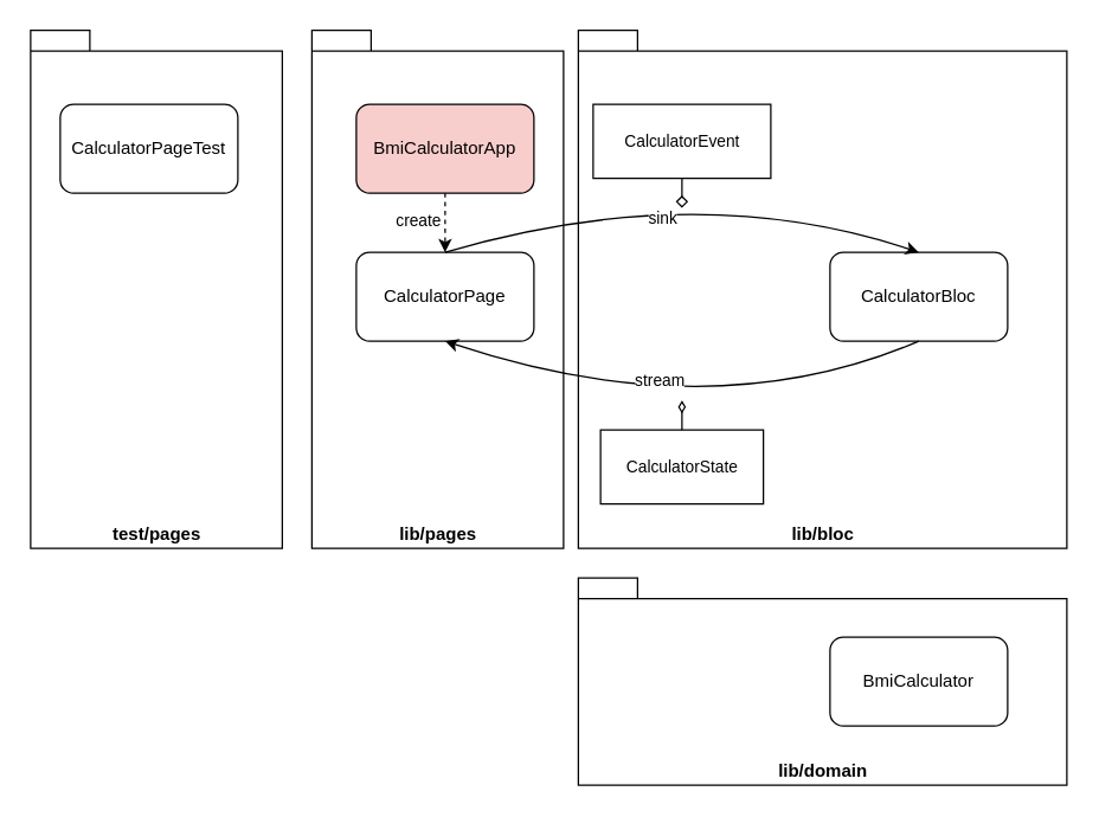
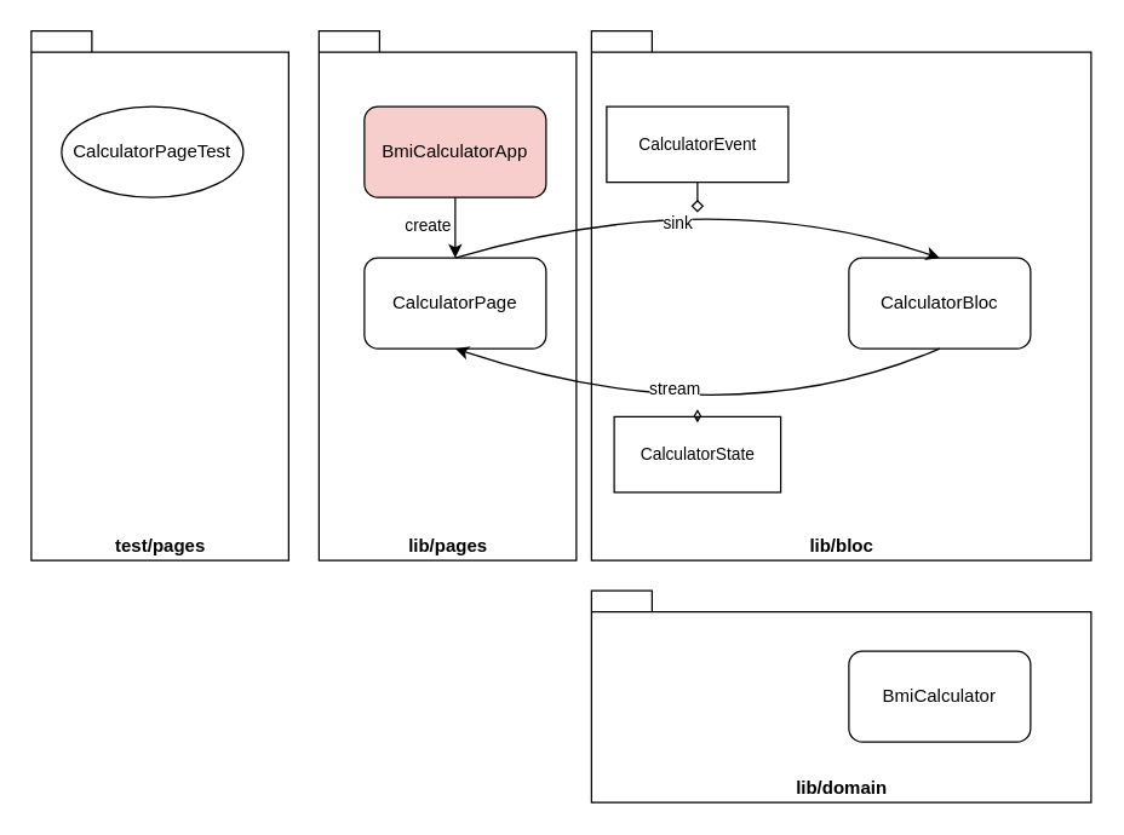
  <mxCell id="0" />
  <mxCell id="1" parent="0" />
  <mxCell id="2" value="lib/pages" style="shape=folder;fontStyle=1;spacingTop=10;tabWidth=40;tabHeight=14;tabPosition=left;html=1;verticalAlign=bottom;" vertex="1" parent="1"><mxGeometry x="210" y="20" width="170" height="350" as="geometry" /></mxCell>
  <mxCell id="3" value="lib/bloc" style="shape=folder;fontStyle=1;spacingTop=10;tabWidth=40;tabHeight=14;tabPosition=left;html=1;verticalAlign=bottom;" parent="1" vertex="1"><mxGeometry x="390" y="20" width="330" height="350" as="geometry" /></mxCell>
  <mxCell id="4" value="lib/domain" style="shape=folder;fontStyle=1;spacingTop=10;tabWidth=40;tabHeight=14;tabPosition=left;html=1;verticalAlign=bottom;" parent="1" vertex="1"><mxGeometry x="390" y="390" width="330" height="140" as="geometry" /></mxCell>
  <mxCell id="5" value="CalculatorPage" style="rounded=1;whiteSpace=wrap;html=1;" parent="1" vertex="1"><mxGeometry x="240" y="170" width="120" height="60" as="geometry" /></mxCell>
  <mxCell id="6" value="CalculatorBloc" style="rounded=1;whiteSpace=wrap;html=1;" parent="1" vertex="1"><mxGeometry x="560" y="170" width="120" height="60" as="geometry" /></mxCell>
  <mxCell id="7" value="" style="curved=1;endArrow=classic;html=1;exitX=0.5;exitY=0;exitDx=0;exitDy=0;entryX=0.5;entryY=0;entryDx=0;entryDy=0;" parent="1" source="5" target="6" edge="1"><mxGeometry width="50" height="50" relative="1" as="geometry"><mxPoint x="310" y="110" as="sourcePoint" /><mxPoint x="610" y="120" as="targetPoint" /><Array as="points"><mxPoint x="470" y="120" /></Array></mxGeometry></mxCell>
  <mxCell id="8" value="sink" style="edgeLabel;html=1;align=center;verticalAlign=middle;resizable=0;points=[];" parent="7" vertex="1" connectable="0"><mxGeometry x="-0.124" y="-19" relative="1" as="geometry"><mxPoint as="offset" /></mxGeometry></mxCell>
  <mxCell id="9" value="" style="curved=1;endArrow=classic;html=1;exitX=0.5;exitY=1;exitDx=0;exitDy=0;entryX=0.5;entryY=1;entryDx=0;entryDy=0;" parent="1" source="6" target="5" edge="1"><mxGeometry width="50" height="50" relative="1" as="geometry"><mxPoint x="460" y="350" as="sourcePoint" /><mxPoint x="510" y="300" as="targetPoint" /><Array as="points"><mxPoint x="480" y="290" /></Array></mxGeometry></mxCell>
  <mxCell id="10" value="stream" style="edgeLabel;html=1;align=center;verticalAlign=middle;resizable=0;points=[];" parent="9" vertex="1" connectable="0"><mxGeometry x="0.066" y="-25" relative="1" as="geometry"><mxPoint x="-15" as="offset" /></mxGeometry></mxCell>
  <mxCell id="11" value="BmiCalculator" style="rounded=1;whiteSpace=wrap;html=1;" parent="1" vertex="1"><mxGeometry x="560" y="430" width="120" height="60" as="geometry" /></mxCell>
  <mxCell id="12" value="&lt;span style=&quot;font-size: 11px ; background-color: rgb(255 , 255 , 255)&quot;&gt;CalculatorEvent&lt;/span&gt;" style="html=1;" parent="1" vertex="1"><mxGeometry x="400" y="70" width="120" height="50" as="geometry" /></mxCell>
- <mxCell id="13" value="&lt;span style=&quot;font-size: 11px ; background-color: rgb(255 , 255 , 255)&quot;&gt;CalculatorState&lt;/span&gt;" style="html=1;" parent="1" vertex="1"><mxGeometry x="405" y="290" width="110" height="50" as="geometry" /></mxCell>
+ <mxCell id="13" value="&lt;span style=&quot;font-size: 11px ; background-color: rgb(255 , 255 , 255)&quot;&gt;CalculatorState&lt;/span&gt;" style="html=1;" parent="1" vertex="1"><mxGeometry x="405" y="275" width="110" height="50" as="geometry" /></mxCell>
  <mxCell id="14" value="" style="endArrow=none;endFill=0;endSize=12;html=1;entryX=0.5;entryY=1;entryDx=0;entryDy=0;startArrow=diamond;startFill=0;" parent="1" target="12" edge="1"><mxGeometry width="160" relative="1" as="geometry"><mxPoint x="460" y="140" as="sourcePoint" /><mxPoint x="610" y="140" as="targetPoint" /></mxGeometry></mxCell>
  <mxCell id="15" value="" style="endArrow=none;endFill=0;endSize=12;html=1;entryX=0.5;entryY=0;entryDx=0;entryDy=0;startArrow=diamondThin;startFill=0;" parent="1" target="13" edge="1"><mxGeometry width="160" relative="1" as="geometry"><mxPoint x="460" y="270" as="sourcePoint" /><mxPoint x="455" y="120" as="targetPoint" /></mxGeometry></mxCell>
  <mxCell id="16" value="test/pages" style="shape=folder;fontStyle=1;spacingTop=10;tabWidth=40;tabHeight=14;tabPosition=left;html=1;verticalAlign=bottom;" vertex="1" parent="1"><mxGeometry x="20" y="20" width="170" height="350" as="geometry" /></mxCell>
- <mxCell id="17" value="CalculatorPageTest" style="rounded=1;whiteSpace=wrap;html=1;" vertex="1" parent="1"><mxGeometry x="40" y="70" width="120" height="60" as="geometry" /></mxCell>
+ <mxCell id="17" value="CalculatorPageTest" style="ellipse;whiteSpace=wrap;html=1;" vertex="1" parent="1"><mxGeometry x="40" y="70" width="120" height="60" as="geometry" /></mxCell>
  <mxCell id="18" value="BmiCalculatorApp" style="rounded=1;whiteSpace=wrap;html=1;fillColor=#f8cecc;" vertex="1" parent="1"><mxGeometry x="240" y="70" width="120" height="60" as="geometry" /></mxCell>
- <mxCell id="19" value="" style="curved=1;endArrow=classic;html=1;exitX=0.5;exitY=1;exitDx=0;exitDy=0;dashed=1;" edge="1" parent="1" source="18" target="5"><mxGeometry width="50" height="50" relative="1" as="geometry"><mxPoint x="170" y="110" as="sourcePoint" /><mxPoint x="245" y="110" as="targetPoint" /></mxGeometry></mxCell>
+ <mxCell id="19" value="" style="curved=1;endArrow=classic;html=1;exitX=0.5;exitY=1;exitDx=0;exitDy=0;" edge="1" parent="1" source="18" target="5"><mxGeometry width="50" height="50" relative="1" as="geometry"><mxPoint x="170" y="110" as="sourcePoint" /><mxPoint x="245" y="110" as="targetPoint" /></mxGeometry></mxCell>
  <mxCell id="20" value="create" style="edgeLabel;html=1;align=center;verticalAlign=middle;resizable=0;points=[];" vertex="1" connectable="0" parent="19"><mxGeometry x="-0.124" y="-19" relative="1" as="geometry"><mxPoint as="offset" /></mxGeometry></mxCell>
